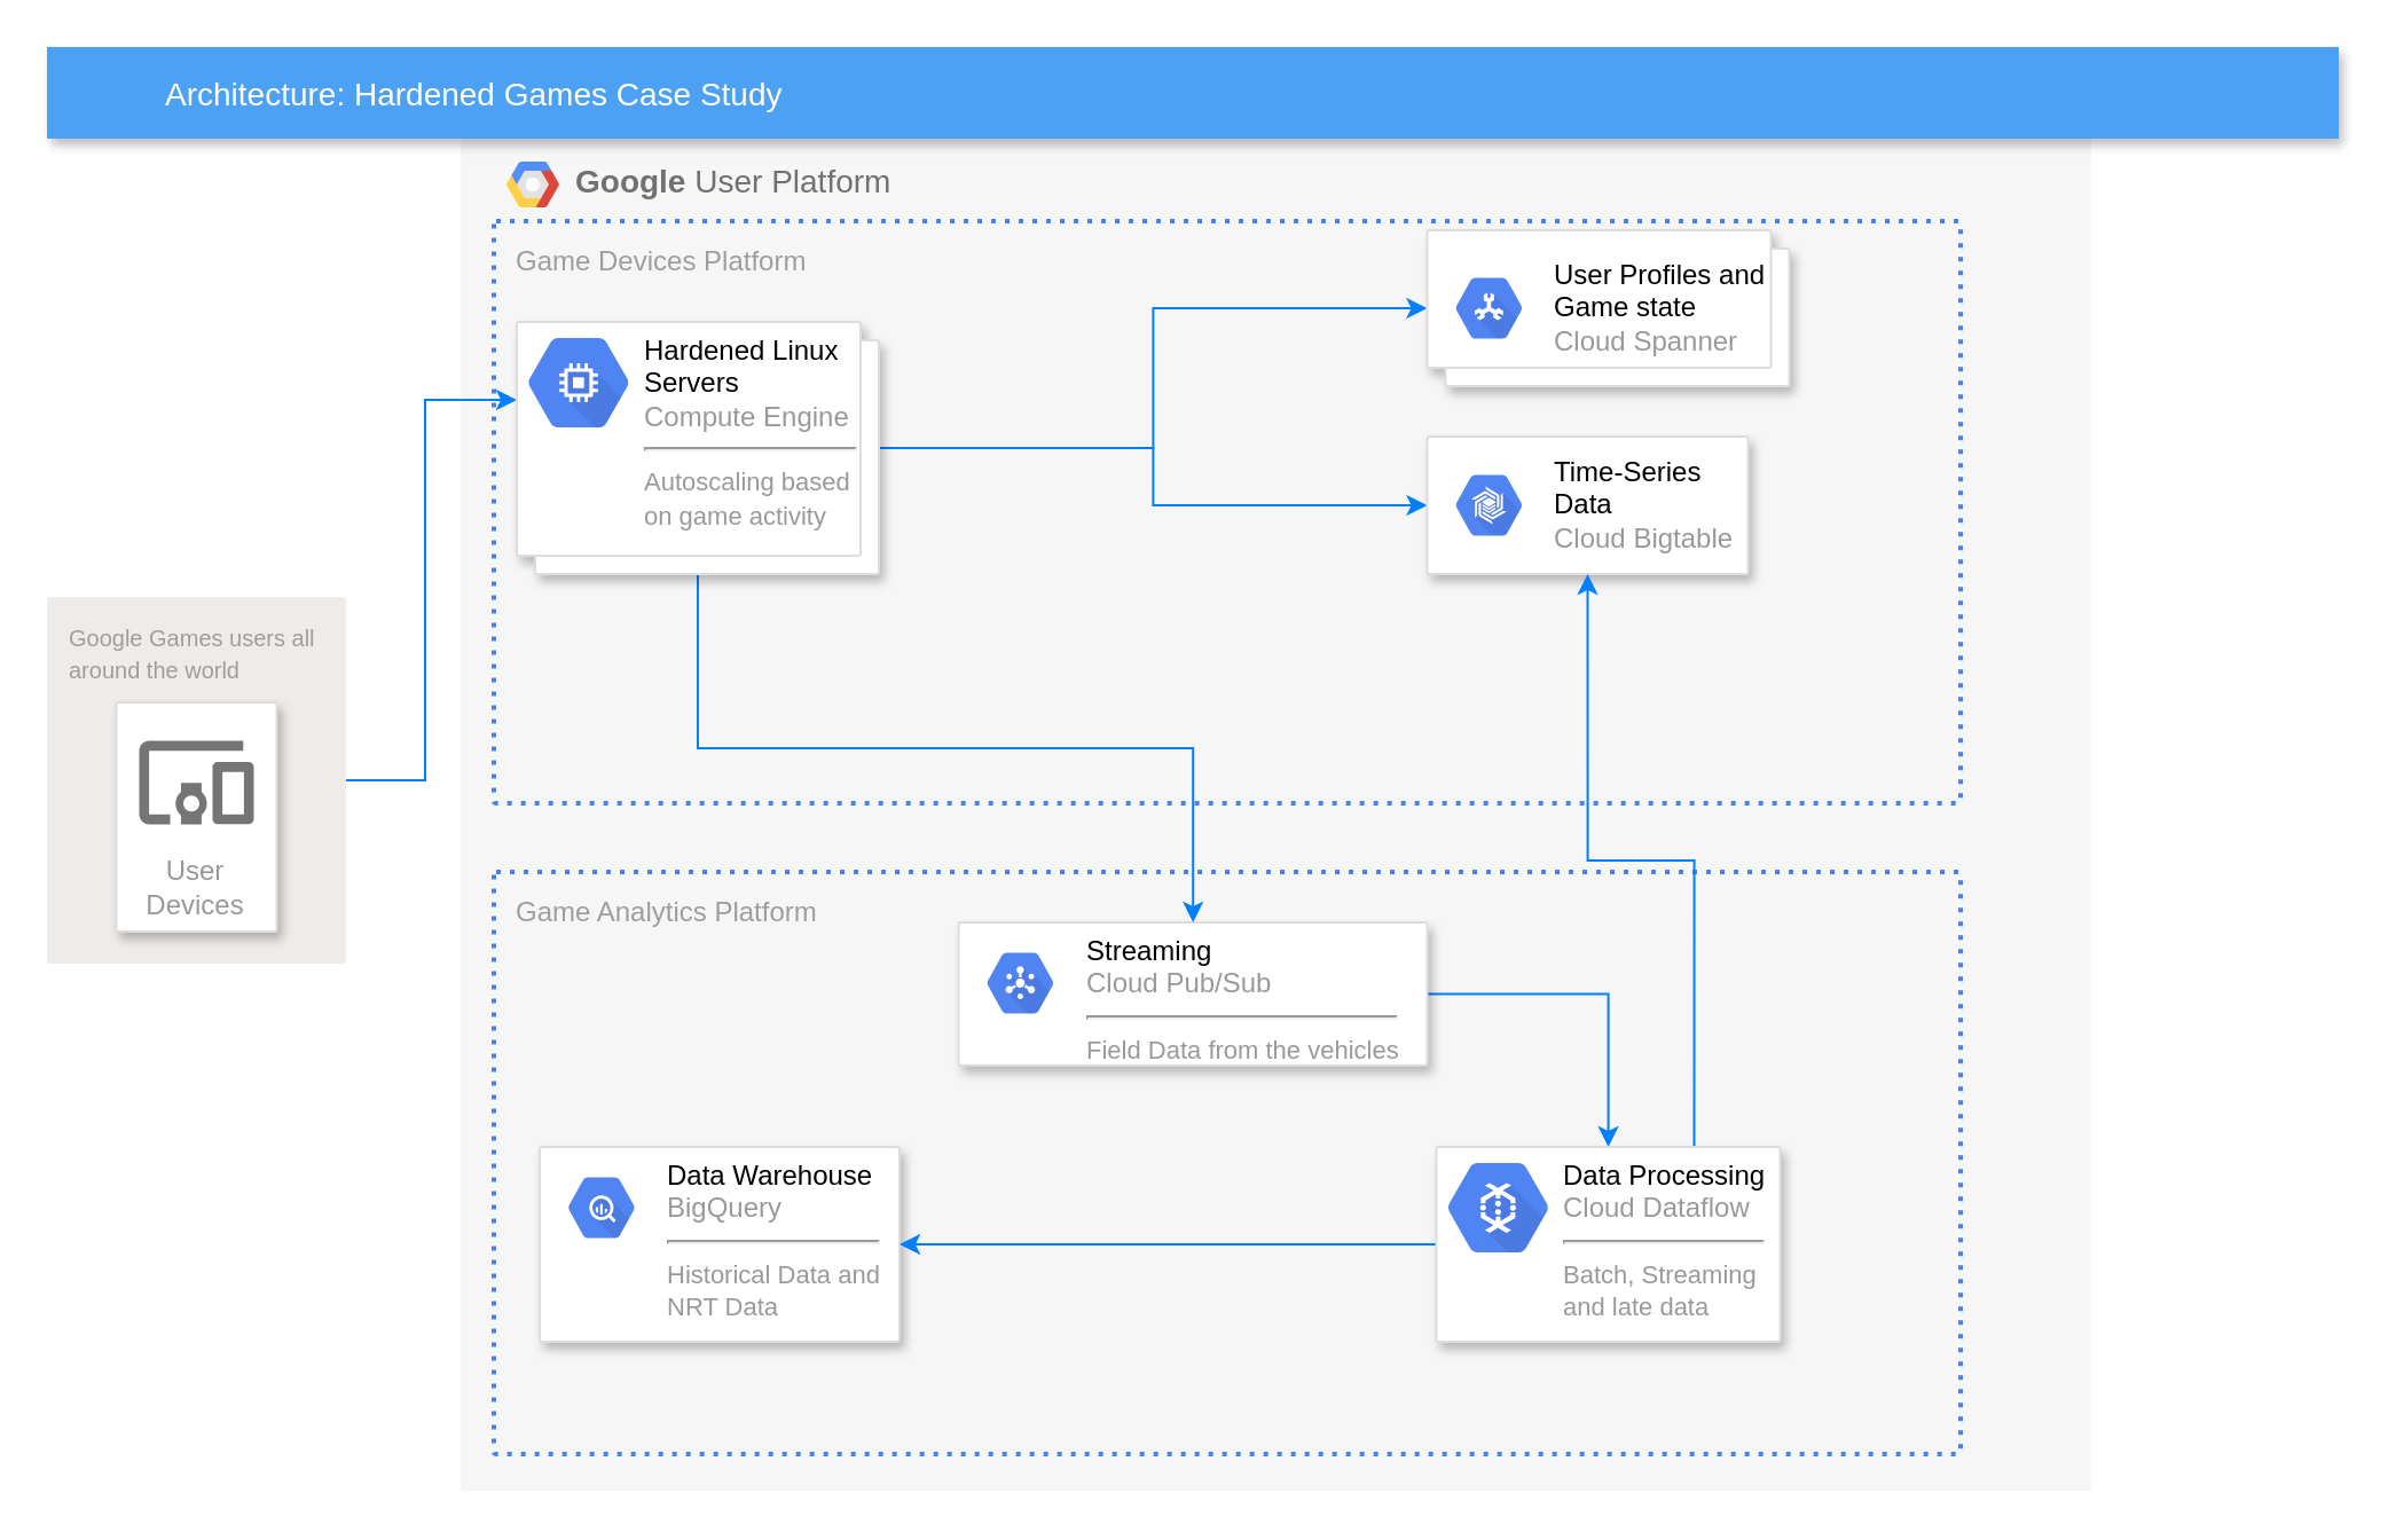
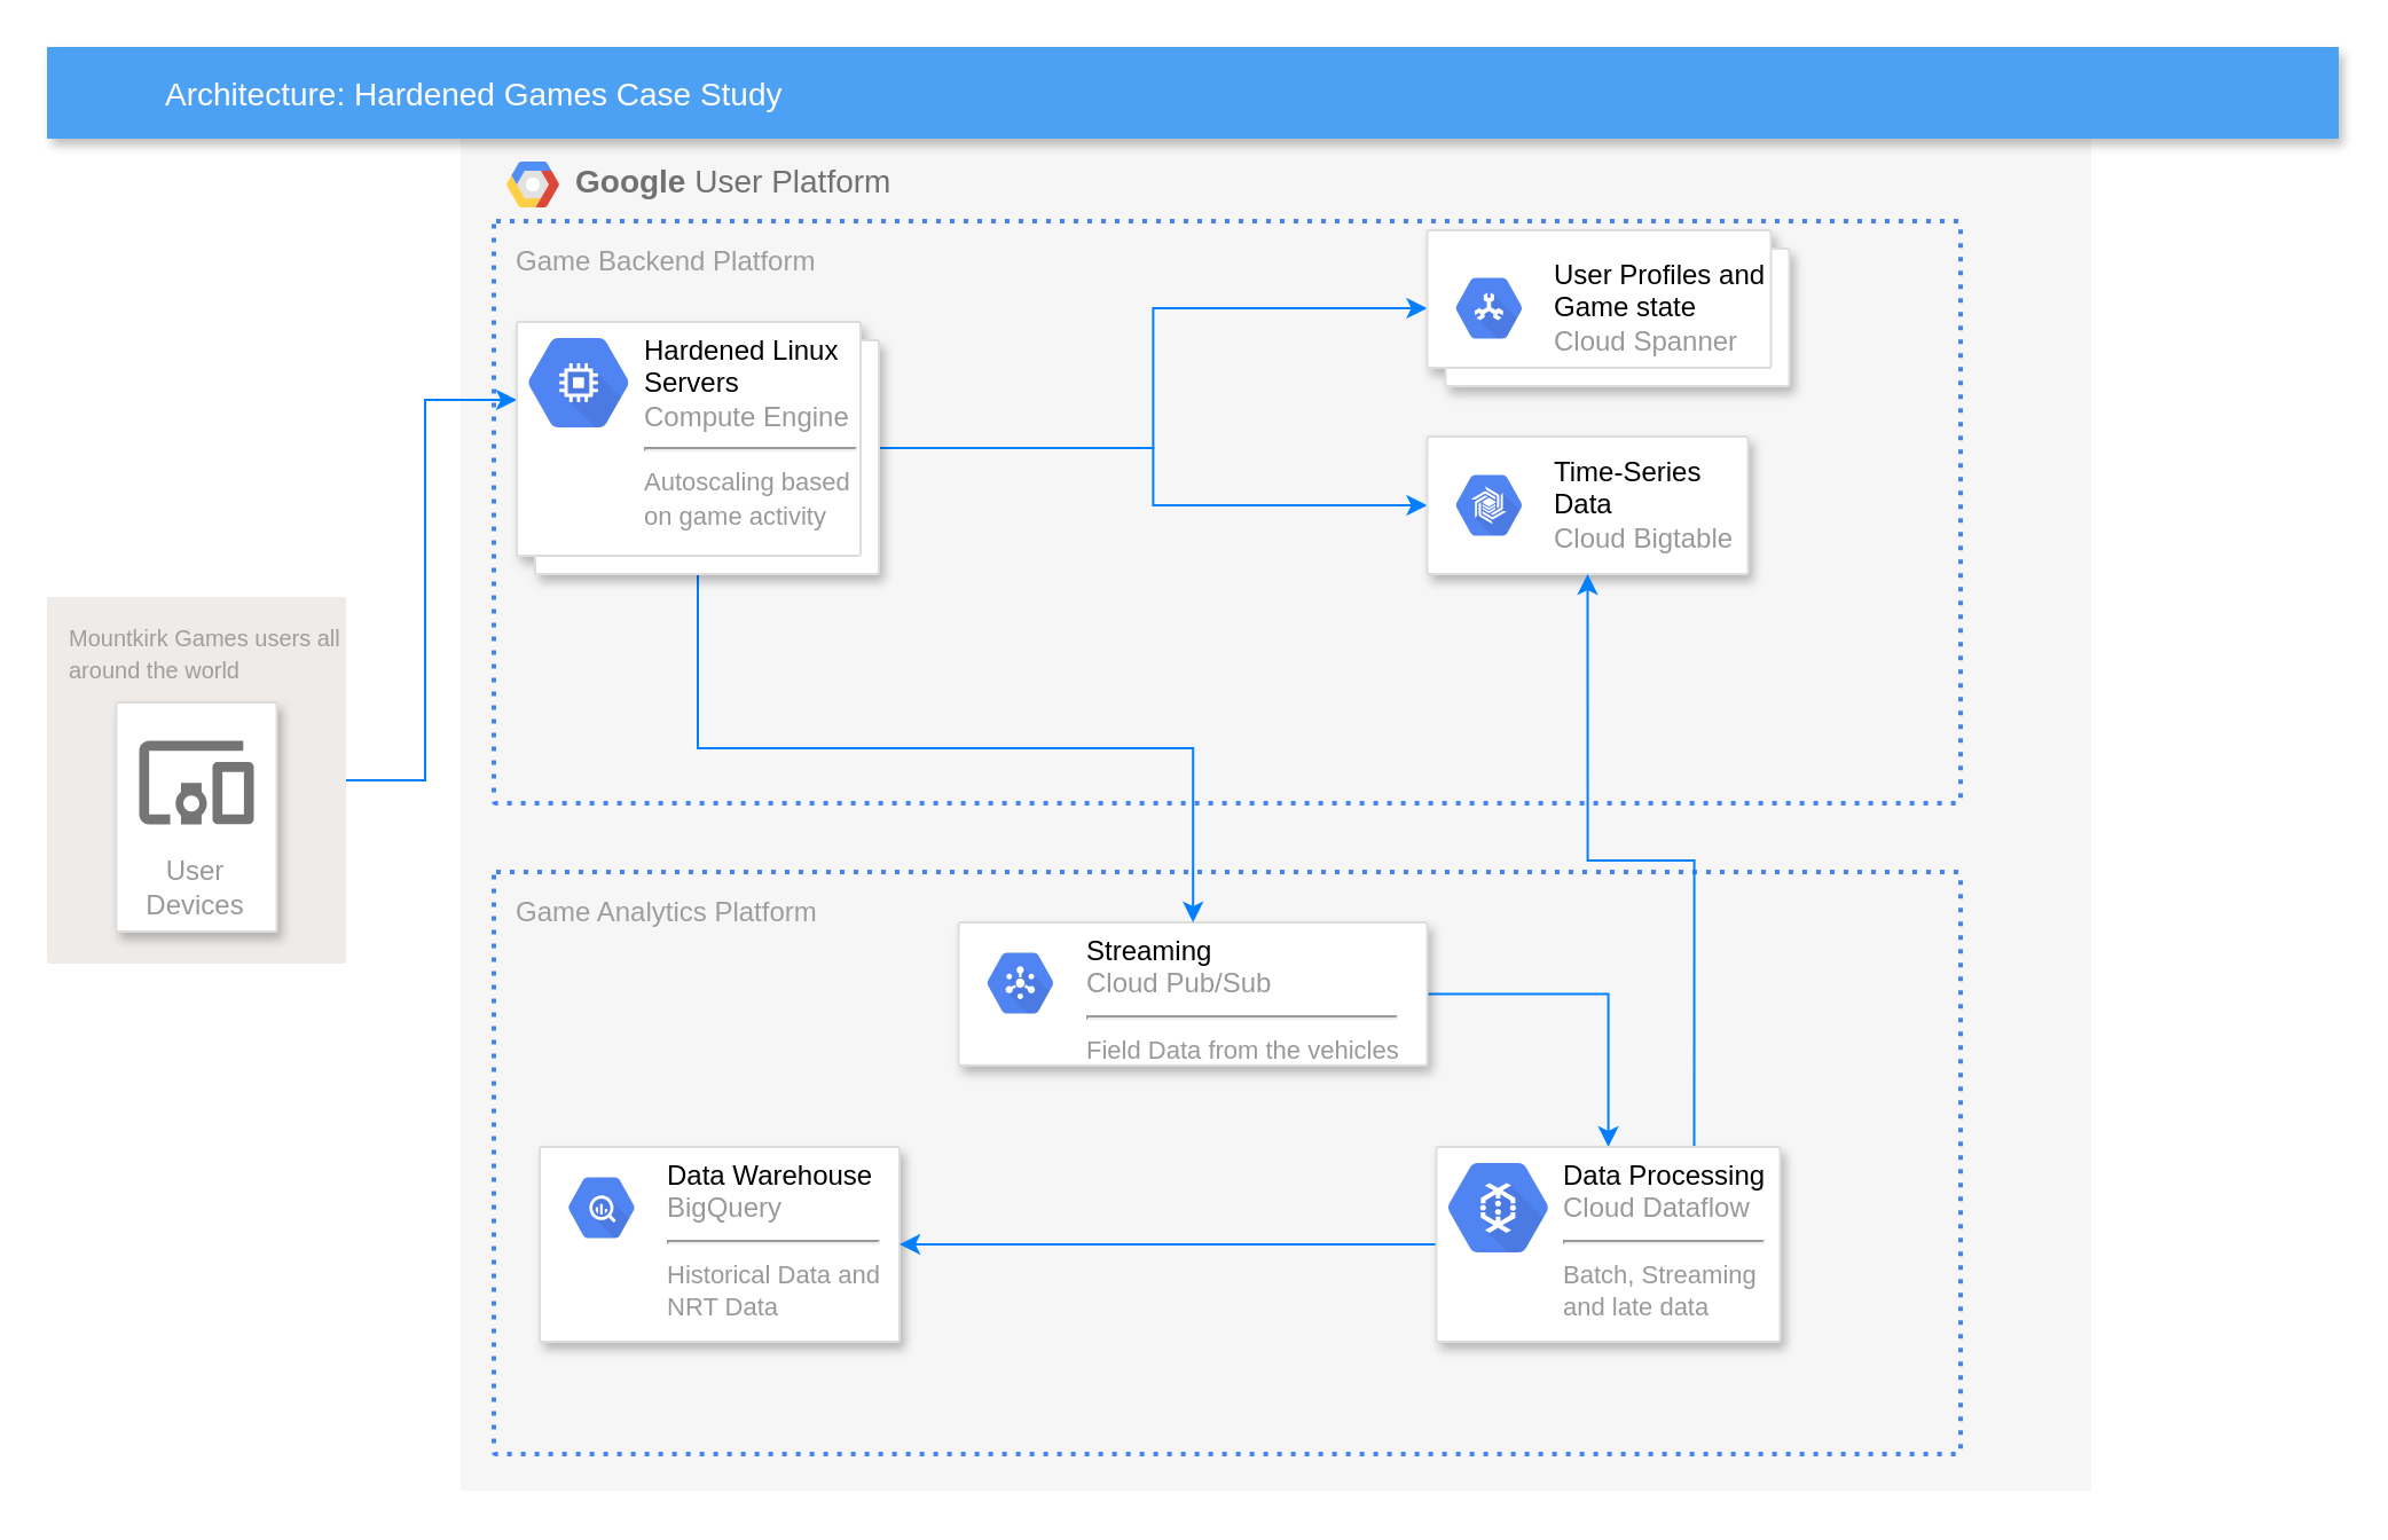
  <mxCell id="0" />
  <mxCell id="1" parent="0" />
  <mxCell id="2" value="&lt;b&gt;Google &lt;/b&gt;User Platform" style="fillColor=#F6F6F6;strokeColor=none;shadow=0;gradientColor=none;fontSize=14;align=left;spacing=10;fontColor=#717171;9E9E9E;verticalAlign=top;spacingTop=-4;fontStyle=0;spacingLeft=40;html=1;" parent="1" vertex="1"><mxGeometry x="200.5" y="60" width="711.5" height="590" as="geometry" /></mxCell>
  <mxCell id="3" value="" style="shape=mxgraph.gcp2.google_cloud_platform;fillColor=#F6F6F6;strokeColor=none;shadow=0;gradientColor=none;" parent="2" vertex="1"><mxGeometry width="23" height="20" relative="1" as="geometry"><mxPoint x="20" y="10" as="offset" /></mxGeometry></mxCell>
- <mxCell id="4" value="Game Devices Platform" style="rounded=1;absoluteArcSize=1;arcSize=2;html=1;strokeColor=#4284F3;gradientColor=none;shadow=0;dashed=1;fontSize=12;fontColor=#9E9E9E;align=left;verticalAlign=top;spacing=10;spacingTop=-4;fillColor=none;dashPattern=1 2;strokeWidth=2;" vertex="1" parent="2"><mxGeometry x="14.5" y="36" width="640" height="254" as="geometry" /></mxCell>
+ <mxCell id="4" value="Game Backend Platform" style="rounded=1;absoluteArcSize=1;arcSize=2;html=1;strokeColor=#4284F3;gradientColor=none;shadow=0;dashed=1;fontSize=12;fontColor=#9E9E9E;align=left;verticalAlign=top;spacing=10;spacingTop=-4;fillColor=none;dashPattern=1 2;strokeWidth=2;" vertex="1" parent="2"><mxGeometry x="14.5" y="36" width="640" height="254" as="geometry" /></mxCell>
  <mxCell id="5" value="Game Analytics Platform" style="rounded=1;absoluteArcSize=1;arcSize=2;html=1;strokeColor=#4284F3;gradientColor=none;shadow=0;dashed=1;fontSize=12;fontColor=#9E9E9E;align=left;verticalAlign=top;spacing=10;spacingTop=-4;fillColor=none;dashPattern=1 2;strokeWidth=2;" vertex="1" parent="2"><mxGeometry x="14.5" y="320" width="640" height="254" as="geometry" /></mxCell>
  <mxCell id="6" style="edgeStyle=orthogonalEdgeStyle;rounded=0;html=1;dashed=0;labelBackgroundColor=none;startArrow=none;startFill=0;startSize=4;endArrow=blockThin;endFill=1;endSize=4;strokeColor=#4284F3;strokeWidth=2;fontSize=12;" parent="1" edge="1"><mxGeometry relative="1" as="geometry"><Array as="points"><mxPoint x="623.5" y="570" /><mxPoint x="623.5" y="255" /></Array><mxPoint x="655.5" y="255" as="targetPoint" /></mxGeometry></mxCell>
  <mxCell id="7" style="edgeStyle=orthogonalEdgeStyle;rounded=0;html=1;dashed=0;labelBackgroundColor=none;startArrow=none;startFill=0;startSize=4;endArrow=blockThin;endFill=1;endSize=4;strokeColor=#4284F3;strokeWidth=2;fontSize=12;" parent="1" edge="1"><mxGeometry relative="1" as="geometry"><mxPoint x="734.5" y="220" as="sourcePoint" /></mxGeometry></mxCell>
  <mxCell id="8" value="Architecture: Hardened Games Case Study" style="fillColor=#4DA1F5;strokeColor=none;shadow=1;gradientColor=none;fontSize=14;align=left;spacingLeft=50;fontColor=#ffffff;" parent="1" vertex="1"><mxGeometry x="20" width="1000" height="40" as="geometry" y="20" /></mxCell>
  <mxCell id="9" value="" style="group" parent="1" vertex="1" connectable="0"><mxGeometry x="20" y="260" width="130.5" height="160" as="geometry" /></mxCell>
- <mxCell id="10" value="&lt;font style=&quot;font-size: 10px&quot;&gt;Google Games users all&lt;br&gt;around the world&lt;br&gt;&lt;/font&gt;" style="rounded=1;absoluteArcSize=1;arcSize=2;html=1;strokeColor=none;gradientColor=none;shadow=0;dashed=0;fontSize=12;fontColor=#9E9E9E;align=left;verticalAlign=top;spacing=10;spacingTop=-4;fillColor=#EFEBE9;" parent="9" vertex="1"><mxGeometry width="130.5" height="160" as="geometry" /></mxCell>
+ <mxCell id="10" value="&lt;font style=&quot;font-size: 10px&quot;&gt;Mountkirk Games users all&lt;br&gt;around the world&lt;br&gt;&lt;/font&gt;" style="rounded=1;absoluteArcSize=1;arcSize=2;html=1;strokeColor=none;gradientColor=none;shadow=0;dashed=0;fontSize=12;fontColor=#9E9E9E;align=left;verticalAlign=top;spacing=10;spacingTop=-4;fillColor=#EFEBE9;" parent="9" vertex="1"><mxGeometry width="130.5" height="160" as="geometry" /></mxCell>
  <mxCell id="11" value="User Devices" style="strokeColor=#dddddd;shadow=1;strokeWidth=1;rounded=1;absoluteArcSize=1;arcSize=2;labelPosition=center;verticalLabelPosition=middle;align=center;verticalAlign=bottom;spacingLeft=0;fontColor=#999999;fontSize=12;whiteSpace=wrap;spacingBottom=2;" parent="9" vertex="1"><mxGeometry x="30.25" y="46" width="70" height="100" as="geometry" /></mxCell>
  <mxCell id="12" value="" style="dashed=0;connectable=0;html=1;fillColor=#757575;strokeColor=none;shape=mxgraph.gcp2.mobile_devices;part=1;" parent="11" vertex="1"><mxGeometry x="0.5" width="50" height="36.5" relative="1" as="geometry"><mxPoint x="-25" y="16.75" as="offset" /></mxGeometry></mxCell>
  <mxCell id="13" style="edgeStyle=orthogonalEdgeStyle;rounded=0;orthogonalLoop=1;jettySize=auto;html=1;exitX=1;exitY=0.5;exitDx=0;exitDy=0;entryX=0;entryY=0.5;entryDx=0;entryDy=0;strokeColor=#007FFF;" edge="1" parent="1" source="10"><mxGeometry relative="1" as="geometry"><mxPoint x="225" y="174" as="targetPoint" /><Array as="points"><mxPoint x="185" y="340" /><mxPoint x="185" y="174" /></Array></mxGeometry></mxCell>
  <mxCell id="14" style="edgeStyle=orthogonalEdgeStyle;rounded=0;orthogonalLoop=1;jettySize=auto;html=1;strokeColor=#007FFF;" edge="1" parent="1" source="15" target="30"><mxGeometry relative="1" as="geometry" /></mxCell>
  <mxCell id="15" value="" style="strokeColor=#dddddd;fillColor=#ffffff;shadow=1;strokeWidth=1;rounded=1;absoluteArcSize=1;arcSize=2;fontSize=12;fontColor=#9E9E9E;align=center;html=1;" vertex="1" parent="1"><mxGeometry x="417.75" y="402" width="204.5" height="62.4" as="geometry" /></mxCell>
  <mxCell id="16" value="&lt;font color=&quot;#000000&quot;&gt;Streaming&lt;/font&gt;&lt;br&gt;Cloud Pub/Sub&lt;hr&gt;&lt;span style=&quot;font-size: 11px&quot;&gt;Field Data from&amp;nbsp;&lt;/span&gt;&lt;font style=&quot;font-size: 11px&quot;&gt;the vehicles&lt;/font&gt;" style="dashed=0;connectable=0;html=1;fillColor=#5184F3;strokeColor=none;shape=mxgraph.gcp2.hexIcon;prIcon=cloud_pubsub;part=1;labelPosition=right;verticalLabelPosition=middle;align=left;verticalAlign=top;spacingLeft=5;fontColor=#999999;fontSize=12;spacingTop=-8;" vertex="1" parent="15"><mxGeometry width="44" height="39" relative="1" as="geometry"><mxPoint x="5" y="7" as="offset" /></mxGeometry></mxCell>
  <mxCell id="17" style="edgeStyle=orthogonalEdgeStyle;rounded=0;orthogonalLoop=1;jettySize=auto;html=1;strokeColor=#007FFF;exitX=0.5;exitY=1;exitDx=0;exitDy=0;" edge="1" parent="1" source="20" target="15"><mxGeometry relative="1" as="geometry" /></mxCell>
  <mxCell id="18" style="edgeStyle=orthogonalEdgeStyle;rounded=0;orthogonalLoop=1;jettySize=auto;html=1;strokeColor=#007FFF;" edge="1" parent="1" source="20" target="22"><mxGeometry relative="1" as="geometry" /></mxCell>
  <mxCell id="19" style="edgeStyle=orthogonalEdgeStyle;rounded=0;orthogonalLoop=1;jettySize=auto;html=1;entryX=0;entryY=0.5;entryDx=0;entryDy=0;strokeColor=#007FFF;" edge="1" parent="1" source="20" target="26"><mxGeometry relative="1" as="geometry" /></mxCell>
  <mxCell id="20" value="" style="shape=mxgraph.gcp2.doubleRect;strokeColor=#dddddd;shadow=1;strokeWidth=1;" vertex="1" parent="1"><mxGeometry x="225" y="140" width="158" height="110" as="geometry" /></mxCell>
  <mxCell id="21" value="&lt;font color=&quot;#000000&quot;&gt;Hardened Linux &lt;br&gt;Servers&lt;br&gt;&lt;/font&gt;Compute Engine&lt;hr&gt;&lt;font style=&quot;font-size: 11px&quot;&gt;Autoscaling based&amp;nbsp;&lt;br&gt;on game activity&lt;br&gt;&lt;/font&gt;" style="dashed=0;connectable=0;html=1;fillColor=#5184F3;strokeColor=none;shape=mxgraph.gcp2.compute_engine;part=1;labelPosition=right;verticalLabelPosition=middle;align=left;verticalAlign=top;spacingLeft=5;fontColor=#999999;fontSize=12;spacingTop=-8;" vertex="1" parent="20"><mxGeometry width="44" height="39" relative="1" as="geometry"><mxPoint x="5" y="7" as="offset" /></mxGeometry></mxCell>
  <mxCell id="22" value="" style="shape=mxgraph.gcp2.doubleRect;strokeColor=#dddddd;shadow=1;strokeWidth=1;" vertex="1" parent="1"><mxGeometry x="622.25" y="100" width="158" height="68" as="geometry" /></mxCell>
  <mxCell id="23" value="&lt;font color=&quot;#000000&quot;&gt;User Profiles and&lt;br&gt;Game state&lt;/font&gt;&lt;br&gt;Cloud Spanner" style="dashed=0;connectable=0;html=1;fillColor=#5184F3;strokeColor=none;shape=mxgraph.gcp2.hexIcon;prIcon=cloud_spanner;part=1;labelPosition=right;verticalLabelPosition=middle;align=left;verticalAlign=middle;spacingLeft=5;fontColor=#999999;fontSize=12;" vertex="1" parent="22"><mxGeometry y="0.5" width="44" height="39" relative="1" as="geometry"><mxPoint x="5" y="-19.5" as="offset" /></mxGeometry></mxCell>
  <mxCell id="24" value="" style="strokeColor=#dddddd;fillColor=#ffffff;shadow=1;strokeWidth=1;rounded=1;absoluteArcSize=1;arcSize=2;fontSize=12;fontColor=#9E9E9E;align=center;html=1;" vertex="1" parent="1"><mxGeometry x="235" y="500" width="157" height="85" as="geometry" /></mxCell>
  <mxCell id="25" value="&lt;font color=&quot;#000000&quot;&gt;Data Warehouse&lt;/font&gt;&lt;br&gt;BigQuery&lt;hr&gt;&lt;font style=&quot;font-size: 11px&quot;&gt;Historical Data and&lt;br&gt;NRT Data&lt;br&gt;&lt;/font&gt;" style="dashed=0;connectable=0;html=1;fillColor=#5184F3;strokeColor=none;shape=mxgraph.gcp2.hexIcon;prIcon=bigquery;part=1;labelPosition=right;verticalLabelPosition=middle;align=left;verticalAlign=top;spacingLeft=5;fontColor=#999999;fontSize=12;spacingTop=-8;" vertex="1" parent="24"><mxGeometry width="44" height="39" relative="1" as="geometry"><mxPoint x="5" y="7" as="offset" /></mxGeometry></mxCell>
  <mxCell id="26" value="" style="strokeColor=#dddddd;shadow=1;strokeWidth=1;rounded=1;absoluteArcSize=1;arcSize=2;" vertex="1" parent="1"><mxGeometry x="622.25" y="190" width="140" height="60" as="geometry" /></mxCell>
  <mxCell id="27" value="&lt;font color=&quot;#000000&quot;&gt;Time-Series&amp;nbsp;&lt;br&gt;Data&lt;/font&gt;&lt;br&gt;Cloud Bigtable" style="dashed=0;connectable=0;html=1;fillColor=#5184F3;strokeColor=none;shape=mxgraph.gcp2.hexIcon;prIcon=cloud_bigtable;part=1;labelPosition=right;verticalLabelPosition=middle;align=left;verticalAlign=middle;spacingLeft=5;fontColor=#999999;fontSize=12;" vertex="1" parent="26"><mxGeometry y="0.5" width="44" height="39" relative="1" as="geometry"><mxPoint x="5" y="-19.5" as="offset" /></mxGeometry></mxCell>
  <mxCell id="28" style="edgeStyle=orthogonalEdgeStyle;rounded=0;orthogonalLoop=1;jettySize=auto;html=1;strokeColor=#007FFF;" edge="1" parent="1" source="30" target="24"><mxGeometry relative="1" as="geometry" /></mxCell>
  <mxCell id="29" style="edgeStyle=orthogonalEdgeStyle;rounded=0;orthogonalLoop=1;jettySize=auto;html=1;exitX=0.75;exitY=0;exitDx=0;exitDy=0;entryX=0.5;entryY=1;entryDx=0;entryDy=0;strokeColor=#007FFF;" edge="1" parent="1" source="30" target="26"><mxGeometry relative="1" as="geometry" /></mxCell>
  <mxCell id="30" value="" style="strokeColor=#dddddd;shadow=1;strokeWidth=1;rounded=1;absoluteArcSize=1;arcSize=2;" vertex="1" parent="1"><mxGeometry x="626.25" y="500" width="150" height="85" as="geometry" /></mxCell>
  <mxCell id="31" value="&lt;font color=&quot;#000000&quot;&gt;Data Processing&lt;/font&gt;&lt;br&gt;Cloud Dataflow&lt;hr&gt;&lt;font style=&quot;font-size: 11px&quot;&gt;Batch, Streaming&lt;br&gt;and late data&lt;br&gt;&lt;/font&gt;" style="dashed=0;connectable=0;html=1;fillColor=#5184F3;strokeColor=none;shape=mxgraph.gcp2.cloud_dataflow;part=1;labelPosition=right;verticalLabelPosition=middle;align=left;verticalAlign=top;spacingLeft=5;fontColor=#999999;fontSize=12;spacingTop=-8;" vertex="1" parent="30"><mxGeometry width="44" height="39" relative="1" as="geometry"><mxPoint x="5" y="7" as="offset" /></mxGeometry></mxCell>
